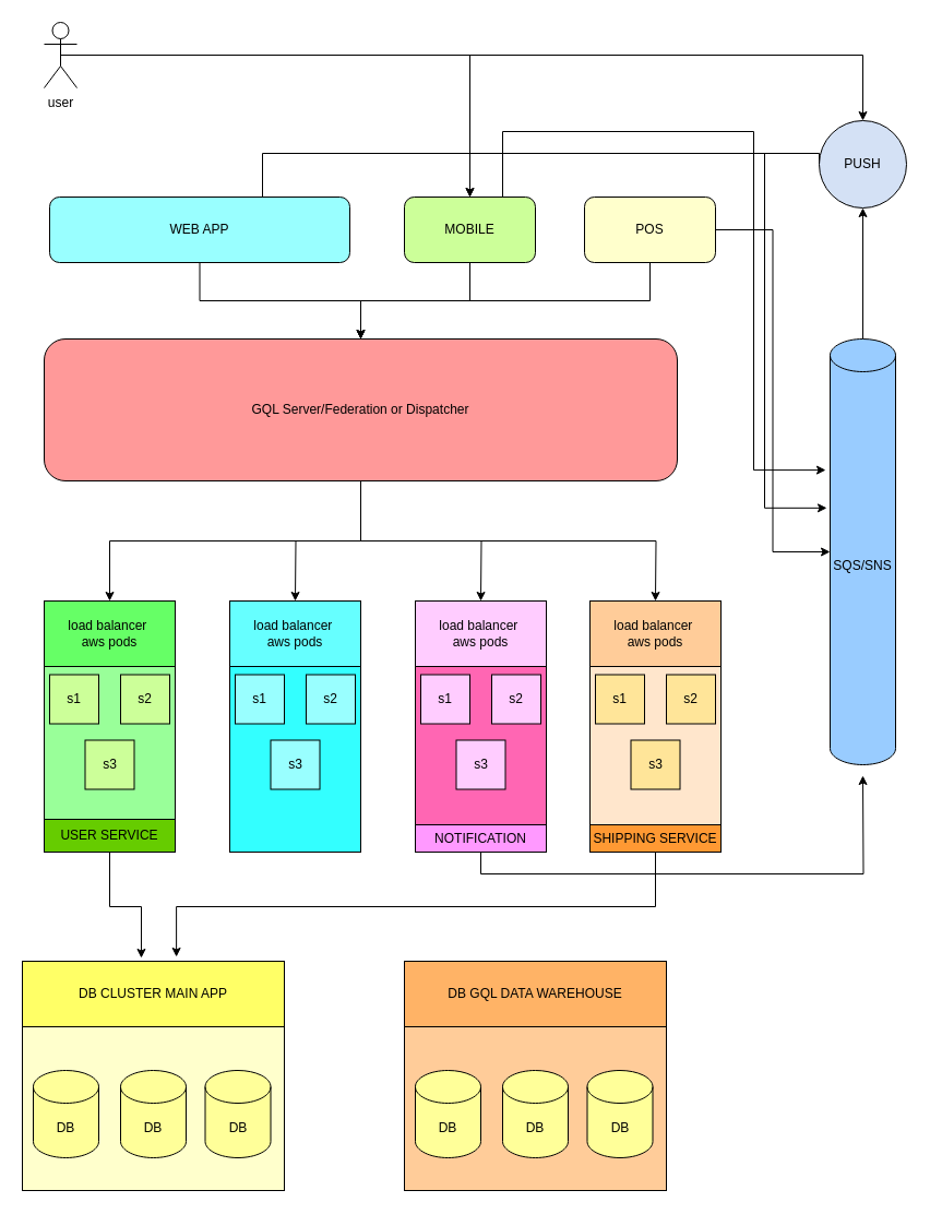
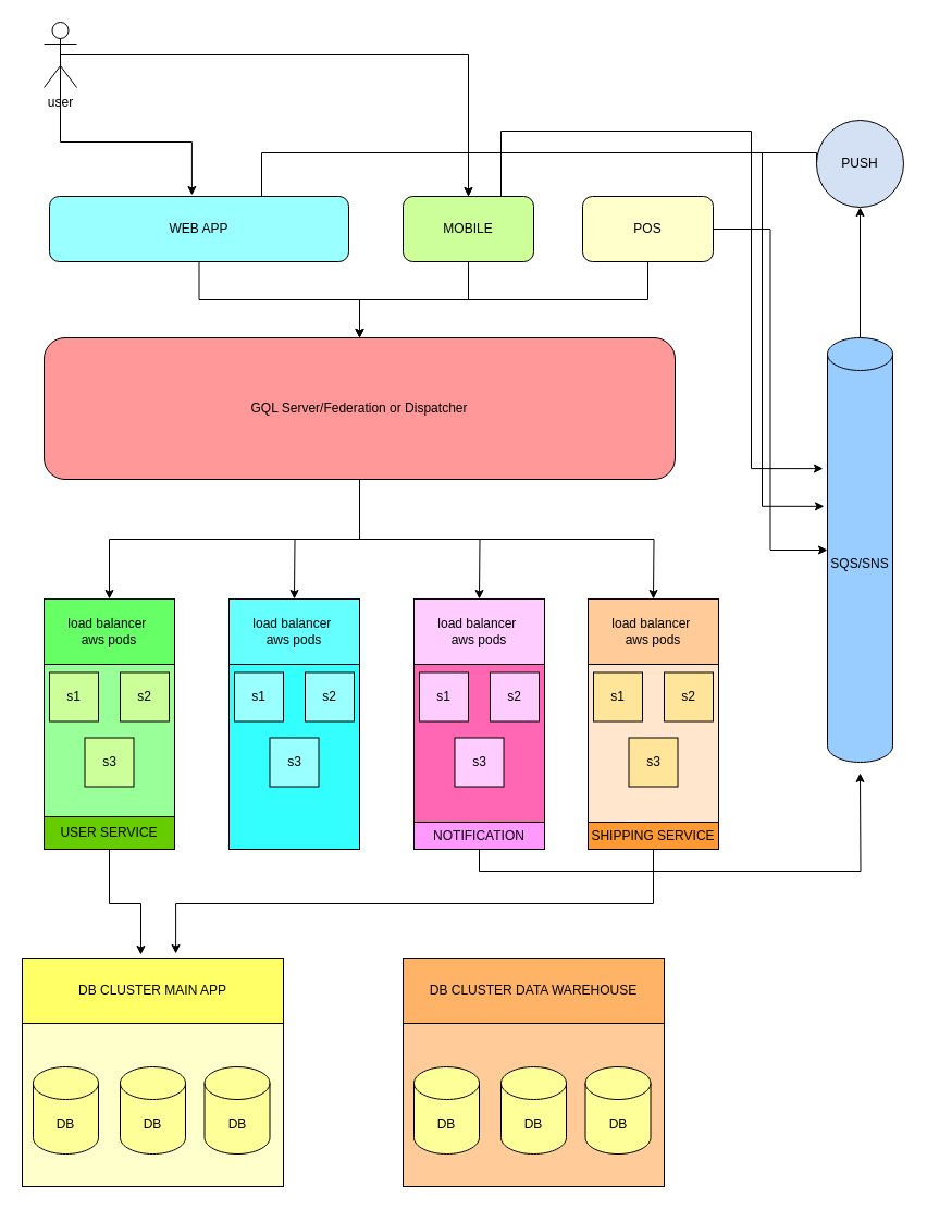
  <mxCell id="0" />
  <mxCell id="1" parent="0" />
  <mxCell id="2" style="edgeStyle=orthogonalEdgeStyle;rounded=0;orthogonalLoop=1;jettySize=auto;html=1;exitX=0.5;exitY=1;exitDx=0;exitDy=0;" edge="1" parent="1" source="4" target="11"><mxGeometry relative="1" as="geometry" /></mxCell>
  <mxCell id="3" style="edgeStyle=orthogonalEdgeStyle;rounded=0;orthogonalLoop=1;jettySize=auto;html=1;exitX=1;exitY=0.5;exitDx=0;exitDy=0;entryX=-0.05;entryY=0.397;entryDx=0;entryDy=0;entryPerimeter=0;" edge="1" parent="1" source="4" target="54"><mxGeometry relative="1" as="geometry"><mxPoint x="730" y="180" as="targetPoint" /><Array as="points"><mxPoint x="240" y="210" /><mxPoint x="240" y="140" /><mxPoint x="700" y="140" /><mxPoint x="700" y="465" /></Array></mxGeometry></mxCell>
  <mxCell id="4" value="WEB APP" style="rounded=1;whiteSpace=wrap;html=1;fillColor=#99FFFF;" vertex="1" parent="1"><mxGeometry x="45" y="180" width="275" height="60" as="geometry" /></mxCell>
  <mxCell id="5" style="edgeStyle=orthogonalEdgeStyle;rounded=0;orthogonalLoop=1;jettySize=auto;html=1;exitX=0.5;exitY=0.5;exitDx=0;exitDy=0;exitPerimeter=0;entryX=0.5;entryY=0;entryDx=0;entryDy=0;" edge="1" parent="1" source="6" target="44"><mxGeometry relative="1" as="geometry" /></mxCell>
  <mxCell id="6" value="user" style="shape=umlActor;verticalLabelPosition=bottom;verticalAlign=top;html=1;outlineConnect=0;" vertex="1" parent="1"><mxGeometry x="40" y="20" width="30" height="60" as="geometry" /></mxCell>
  <mxCell id="7" style="edgeStyle=orthogonalEdgeStyle;rounded=0;orthogonalLoop=1;jettySize=auto;html=1;exitX=0.5;exitY=1;exitDx=0;exitDy=0;entryX=0.5;entryY=0;entryDx=0;entryDy=0;" edge="1" parent="1" source="11" target="13"><mxGeometry relative="1" as="geometry" /></mxCell>
  <mxCell id="8" style="edgeStyle=orthogonalEdgeStyle;rounded=0;orthogonalLoop=1;jettySize=auto;html=1;exitX=0.5;exitY=1;exitDx=0;exitDy=0;entryX=0.5;entryY=0;entryDx=0;entryDy=0;" edge="1" parent="1" source="11"><mxGeometry relative="1" as="geometry"><mxPoint x="270" y="550" as="targetPoint" /></mxGeometry></mxCell>
  <mxCell id="9" style="edgeStyle=orthogonalEdgeStyle;rounded=0;orthogonalLoop=1;jettySize=auto;html=1;exitX=0.5;exitY=1;exitDx=0;exitDy=0;entryX=0.5;entryY=0;entryDx=0;entryDy=0;" edge="1" parent="1" source="11"><mxGeometry relative="1" as="geometry"><mxPoint x="440" y="550" as="targetPoint" /></mxGeometry></mxCell>
  <mxCell id="10" style="edgeStyle=orthogonalEdgeStyle;rounded=0;orthogonalLoop=1;jettySize=auto;html=1;exitX=0.5;exitY=1;exitDx=0;exitDy=0;entryX=0.5;entryY=0;entryDx=0;entryDy=0;" edge="1" parent="1" source="11"><mxGeometry relative="1" as="geometry"><mxPoint x="600" y="550" as="targetPoint" /></mxGeometry></mxCell>
  <mxCell id="11" value="GQL Server/Federation or&amp;nbsp;Dispatcher" style="rounded=1;whiteSpace=wrap;html=1;fillColor=#FF9999;" vertex="1" parent="1"><mxGeometry x="40" y="310" width="580" height="130" as="geometry" /></mxCell>
  <mxCell id="12" value="" style="rounded=0;whiteSpace=wrap;html=1;fillColor=#99FF99;" vertex="1" parent="1"><mxGeometry x="40" y="550" width="120" height="230" as="geometry" /></mxCell>
  <mxCell id="13" value="load balancer&amp;nbsp;&lt;div&gt;aws pods&lt;/div&gt;" style="rounded=0;whiteSpace=wrap;html=1;fillColor=#66FF66;" vertex="1" parent="1"><mxGeometry x="40" y="550" width="120" height="60" as="geometry" /></mxCell>
  <mxCell id="14" value="s1" style="whiteSpace=wrap;html=1;aspect=fixed;fillColor=#CCFF99;" vertex="1" parent="1"><mxGeometry x="45" y="617.5" width="45" height="45" as="geometry" /></mxCell>
  <mxCell id="15" value="s2" style="whiteSpace=wrap;html=1;aspect=fixed;fillColor=#CCFF99;" vertex="1" parent="1"><mxGeometry x="110" y="617.5" width="45" height="45" as="geometry" /></mxCell>
  <mxCell id="16" value="s3" style="whiteSpace=wrap;html=1;aspect=fixed;fillColor=#CCFF99;" vertex="1" parent="1"><mxGeometry x="77.5" y="677.5" width="45" height="45" as="geometry" /></mxCell>
  <mxCell id="17" value="" style="rounded=0;whiteSpace=wrap;html=1;fillColor=#33FFFF;" vertex="1" parent="1"><mxGeometry x="210" y="550" width="120" height="230" as="geometry" /></mxCell>
  <mxCell id="18" value="load balancer&amp;nbsp;&lt;div&gt;aws pods&lt;/div&gt;" style="rounded=0;whiteSpace=wrap;html=1;fillColor=#66FFFF;" vertex="1" parent="1"><mxGeometry x="210" y="550" width="120" height="60" as="geometry" /></mxCell>
  <mxCell id="19" value="s1" style="whiteSpace=wrap;html=1;aspect=fixed;fillColor=#99FFFF;" vertex="1" parent="1"><mxGeometry x="215" y="617.5" width="45" height="45" as="geometry" /></mxCell>
  <mxCell id="20" value="s2" style="whiteSpace=wrap;html=1;aspect=fixed;fillColor=#99FFFF;" vertex="1" parent="1"><mxGeometry x="280" y="617.5" width="45" height="45" as="geometry" /></mxCell>
  <mxCell id="21" value="s3" style="whiteSpace=wrap;html=1;aspect=fixed;fillColor=#99FFFF;" vertex="1" parent="1"><mxGeometry x="247.5" y="677.5" width="45" height="45" as="geometry" /></mxCell>
  <mxCell id="22" value="" style="rounded=0;whiteSpace=wrap;html=1;fillColor=#FF66B3;" vertex="1" parent="1"><mxGeometry x="380" y="550" width="120" height="230" as="geometry" /></mxCell>
  <mxCell id="23" value="load balancer&amp;nbsp;&lt;div&gt;aws pods&lt;/div&gt;" style="rounded=0;whiteSpace=wrap;html=1;fillColor=#FFCCFF;" vertex="1" parent="1"><mxGeometry x="380" y="550" width="120" height="60" as="geometry" /></mxCell>
  <mxCell id="24" value="s1" style="whiteSpace=wrap;html=1;aspect=fixed;fillColor=#FFCCFF;" vertex="1" parent="1"><mxGeometry x="385" y="617.5" width="45" height="45" as="geometry" /></mxCell>
  <mxCell id="25" value="s2" style="whiteSpace=wrap;html=1;aspect=fixed;fillColor=#FFCCFF;" vertex="1" parent="1"><mxGeometry x="450" y="617.5" width="45" height="45" as="geometry" /></mxCell>
  <mxCell id="26" value="s3" style="whiteSpace=wrap;html=1;aspect=fixed;fillColor=#FFCCFF;" vertex="1" parent="1"><mxGeometry x="417.5" y="677.5" width="45" height="45" as="geometry" /></mxCell>
  <mxCell id="27" value="" style="rounded=0;whiteSpace=wrap;html=1;fillColor=#FFE6CC;" vertex="1" parent="1"><mxGeometry x="540" y="550" width="120" height="230" as="geometry" /></mxCell>
  <mxCell id="28" value="load balancer&amp;nbsp;&lt;div&gt;aws pods&lt;/div&gt;" style="rounded=0;whiteSpace=wrap;html=1;fillColor=#FFCC99;" vertex="1" parent="1"><mxGeometry x="540" y="550" width="120" height="60" as="geometry" /></mxCell>
  <mxCell id="29" value="s1" style="whiteSpace=wrap;html=1;aspect=fixed;fillColor=#FFE599;" vertex="1" parent="1"><mxGeometry x="545" y="617.5" width="45" height="45" as="geometry" /></mxCell>
  <mxCell id="30" value="s2" style="whiteSpace=wrap;html=1;aspect=fixed;fillColor=#FFE599;" vertex="1" parent="1"><mxGeometry x="610" y="617.5" width="45" height="45" as="geometry" /></mxCell>
  <mxCell id="31" value="s3" style="whiteSpace=wrap;html=1;aspect=fixed;fillColor=#FFE599;" vertex="1" parent="1"><mxGeometry x="577.5" y="677.5" width="45" height="45" as="geometry" /></mxCell>
  <mxCell id="32" value="" style="rounded=0;whiteSpace=wrap;html=1;fillColor=#FFFFCC;" vertex="1" parent="1"><mxGeometry x="20" y="880" width="240" height="210" as="geometry" /></mxCell>
  <mxCell id="33" value="DB CLUSTER MAIN APP" style="rounded=0;whiteSpace=wrap;html=1;fillColor=#FFFF66;" vertex="1" parent="1"><mxGeometry x="20" y="880" width="240" height="60" as="geometry" /></mxCell>
  <mxCell id="34" value="DB" style="shape=cylinder3;whiteSpace=wrap;html=1;boundedLbl=1;backgroundOutline=1;size=15;fillColor=#FFFF99;" vertex="1" parent="1"><mxGeometry x="30" y="980" width="60" height="80" as="geometry" /></mxCell>
  <mxCell id="35" value="DB" style="shape=cylinder3;whiteSpace=wrap;html=1;boundedLbl=1;backgroundOutline=1;size=15;fillColor=#FFFF99;" vertex="1" parent="1"><mxGeometry x="110" y="980" width="60" height="80" as="geometry" /></mxCell>
  <mxCell id="36" value="DB" style="shape=cylinder3;whiteSpace=wrap;html=1;boundedLbl=1;backgroundOutline=1;size=15;fillColor=#FFFF99;" vertex="1" parent="1"><mxGeometry x="187.5" y="980" width="60" height="80" as="geometry" /></mxCell>
  <mxCell id="37" value="" style="rounded=0;whiteSpace=wrap;html=1;fillColor=#FFCC99;" vertex="1" parent="1"><mxGeometry x="370" y="880" width="240" height="210" as="geometry" /></mxCell>
- <mxCell id="38" value="DB GQL DATA WAREHOUSE" style="rounded=0;whiteSpace=wrap;html=1;fillColor=#FFB366;" vertex="1" parent="1"><mxGeometry x="370" y="880" width="240" height="60" as="geometry" /></mxCell>
+ <mxCell id="38" value="DB CLUSTER DATA WAREHOUSE" style="rounded=0;whiteSpace=wrap;html=1;fillColor=#FFB366;" vertex="1" parent="1"><mxGeometry x="370" y="880" width="240" height="60" as="geometry" /></mxCell>
  <mxCell id="39" value="DB" style="shape=cylinder3;whiteSpace=wrap;html=1;boundedLbl=1;backgroundOutline=1;size=15;fillColor=#FFFF99;" vertex="1" parent="1"><mxGeometry x="380" y="980" width="60" height="80" as="geometry" /></mxCell>
  <mxCell id="40" value="DB" style="shape=cylinder3;whiteSpace=wrap;html=1;boundedLbl=1;backgroundOutline=1;size=15;fillColor=#FFFF99;" vertex="1" parent="1"><mxGeometry x="460" y="980" width="60" height="80" as="geometry" /></mxCell>
  <mxCell id="41" value="DB" style="shape=cylinder3;whiteSpace=wrap;html=1;boundedLbl=1;backgroundOutline=1;size=15;fillColor=#FFFF99;" vertex="1" parent="1"><mxGeometry x="537.5" y="980" width="60" height="80" as="geometry" /></mxCell>
  <mxCell id="42" style="edgeStyle=orthogonalEdgeStyle;rounded=0;orthogonalLoop=1;jettySize=auto;html=1;exitX=0.5;exitY=1;exitDx=0;exitDy=0;entryX=0.5;entryY=0;entryDx=0;entryDy=0;" edge="1" parent="1" source="44" target="11"><mxGeometry relative="1" as="geometry" /></mxCell>
  <mxCell id="43" style="edgeStyle=orthogonalEdgeStyle;rounded=0;orthogonalLoop=1;jettySize=auto;html=1;exitX=1;exitY=0.5;exitDx=0;exitDy=0;entryX=-0.067;entryY=0.308;entryDx=0;entryDy=0;entryPerimeter=0;" edge="1" parent="1" source="44" target="54"><mxGeometry relative="1" as="geometry"><mxPoint x="530" y="110" as="targetPoint" /><Array as="points"><mxPoint x="460" y="210" /><mxPoint x="460" y="120" /><mxPoint x="690" y="120" /><mxPoint x="690" y="430" /></Array></mxGeometry></mxCell>
  <mxCell id="44" value="MOBILE" style="rounded=1;whiteSpace=wrap;html=1;fillColor=#CCFF99;" vertex="1" parent="1"><mxGeometry x="370" y="180" width="120" height="60" as="geometry" /></mxCell>
  <mxCell id="45" style="edgeStyle=orthogonalEdgeStyle;rounded=0;orthogonalLoop=1;jettySize=auto;html=1;exitX=0.5;exitY=1;exitDx=0;exitDy=0;entryX=0.5;entryY=0;entryDx=0;entryDy=0;" edge="1" parent="1" source="46" target="11"><mxGeometry relative="1" as="geometry" /></mxCell>
  <mxCell id="46" value="POS" style="rounded=1;whiteSpace=wrap;html=1;fillColor=#FFFFCC;" vertex="1" parent="1"><mxGeometry x="535" y="180" width="120" height="60" as="geometry" /></mxCell>
  <mxCell id="47" value="USER SERVICE" style="rounded=0;whiteSpace=wrap;html=1;fillColor=#66CC00;" vertex="1" parent="1"><mxGeometry x="40" y="750" width="120" height="30" as="geometry" /></mxCell>
- <mxCell id="48" style="edgeStyle=orthogonalEdgeStyle;rounded=0;orthogonalLoop=1;jettySize=auto;html=1;exitX=0.5;exitY=0.5;exitDx=0;exitDy=0;exitPerimeter=0;" edge="1" parent="1" source="6" target="58"><mxGeometry relative="1" as="geometry" /></mxCell>
+ <mxCell id="48" style="edgeStyle=orthogonalEdgeStyle;rounded=0;orthogonalLoop=1;jettySize=auto;html=1;exitX=0.5;exitY=0.5;exitDx=0;exitDy=0;exitPerimeter=0;entryX=0.476;entryY=-0.017;entryDx=0;entryDy=0;entryPerimeter=0;" edge="1" parent="1" source="6" target="4"><mxGeometry relative="1" as="geometry" /></mxCell>
  <mxCell id="49" style="edgeStyle=orthogonalEdgeStyle;rounded=0;orthogonalLoop=1;jettySize=auto;html=1;exitX=0.5;exitY=1;exitDx=0;exitDy=0;" edge="1" parent="1" source="50"><mxGeometry relative="1" as="geometry"><mxPoint x="790" y="710" as="targetPoint" /></mxGeometry></mxCell>
  <mxCell id="50" value="NOTIFICATION" style="rounded=0;whiteSpace=wrap;html=1;fillColor=#FF99FF;" vertex="1" parent="1"><mxGeometry x="380" y="755" width="120" height="25" as="geometry" /></mxCell>
  <mxCell id="51" style="edgeStyle=orthogonalEdgeStyle;rounded=0;orthogonalLoop=1;jettySize=auto;html=1;exitX=0.5;exitY=1;exitDx=0;exitDy=0;entryX=0.588;entryY=-0.067;entryDx=0;entryDy=0;entryPerimeter=0;" edge="1" parent="1" source="52" target="33"><mxGeometry relative="1" as="geometry"><mxPoint x="160" y="870" as="targetPoint" /></mxGeometry></mxCell>
  <mxCell id="52" value="SHIPPING SERVICE" style="rounded=0;whiteSpace=wrap;html=1;fillColor=#FF9933;" vertex="1" parent="1"><mxGeometry x="540" y="755" width="120" height="25" as="geometry" /></mxCell>
  <mxCell id="53" style="edgeStyle=orthogonalEdgeStyle;rounded=0;orthogonalLoop=1;jettySize=auto;html=1;exitX=0.5;exitY=0;exitDx=0;exitDy=0;exitPerimeter=0;entryX=0.5;entryY=1;entryDx=0;entryDy=0;" edge="1" parent="1" source="54" target="58"><mxGeometry relative="1" as="geometry" /></mxCell>
  <mxCell id="54" value="SQS/SNS" style="shape=cylinder3;whiteSpace=wrap;html=1;boundedLbl=1;backgroundOutline=1;size=15;fillColor=#99CCFF;" vertex="1" parent="1"><mxGeometry x="760" y="310" width="60" height="390" as="geometry" /></mxCell>
  <mxCell id="55" style="edgeStyle=orthogonalEdgeStyle;rounded=0;orthogonalLoop=1;jettySize=auto;html=1;exitX=1;exitY=0.5;exitDx=0;exitDy=0;entryX=0;entryY=0.5;entryDx=0;entryDy=0;entryPerimeter=0;" edge="1" parent="1" source="46" target="54"><mxGeometry relative="1" as="geometry" /></mxCell>
  <mxCell id="56" style="edgeStyle=orthogonalEdgeStyle;rounded=0;orthogonalLoop=1;jettySize=auto;html=1;exitX=0.5;exitY=1;exitDx=0;exitDy=0;entryX=0.454;entryY=-0.05;entryDx=0;entryDy=0;entryPerimeter=0;" edge="1" parent="1" source="47" target="33"><mxGeometry relative="1" as="geometry" /></mxCell>
  <mxCell id="57" style="edgeStyle=orthogonalEdgeStyle;rounded=0;orthogonalLoop=1;jettySize=auto;html=1;exitX=0;exitY=0.5;exitDx=0;exitDy=0;entryX=0.5;entryY=0;entryDx=0;entryDy=0;" edge="1" parent="1" source="58" target="44"><mxGeometry relative="1" as="geometry"><Array as="points"><mxPoint x="750" y="140" /><mxPoint x="430" y="140" /></Array></mxGeometry></mxCell>
  <mxCell id="58" value="PUSH" style="ellipse;whiteSpace=wrap;html=1;aspect=fixed;fillColor=#D4E1F5;" vertex="1" parent="1"><mxGeometry x="750" y="110" width="80" height="80" as="geometry" /></mxCell>
